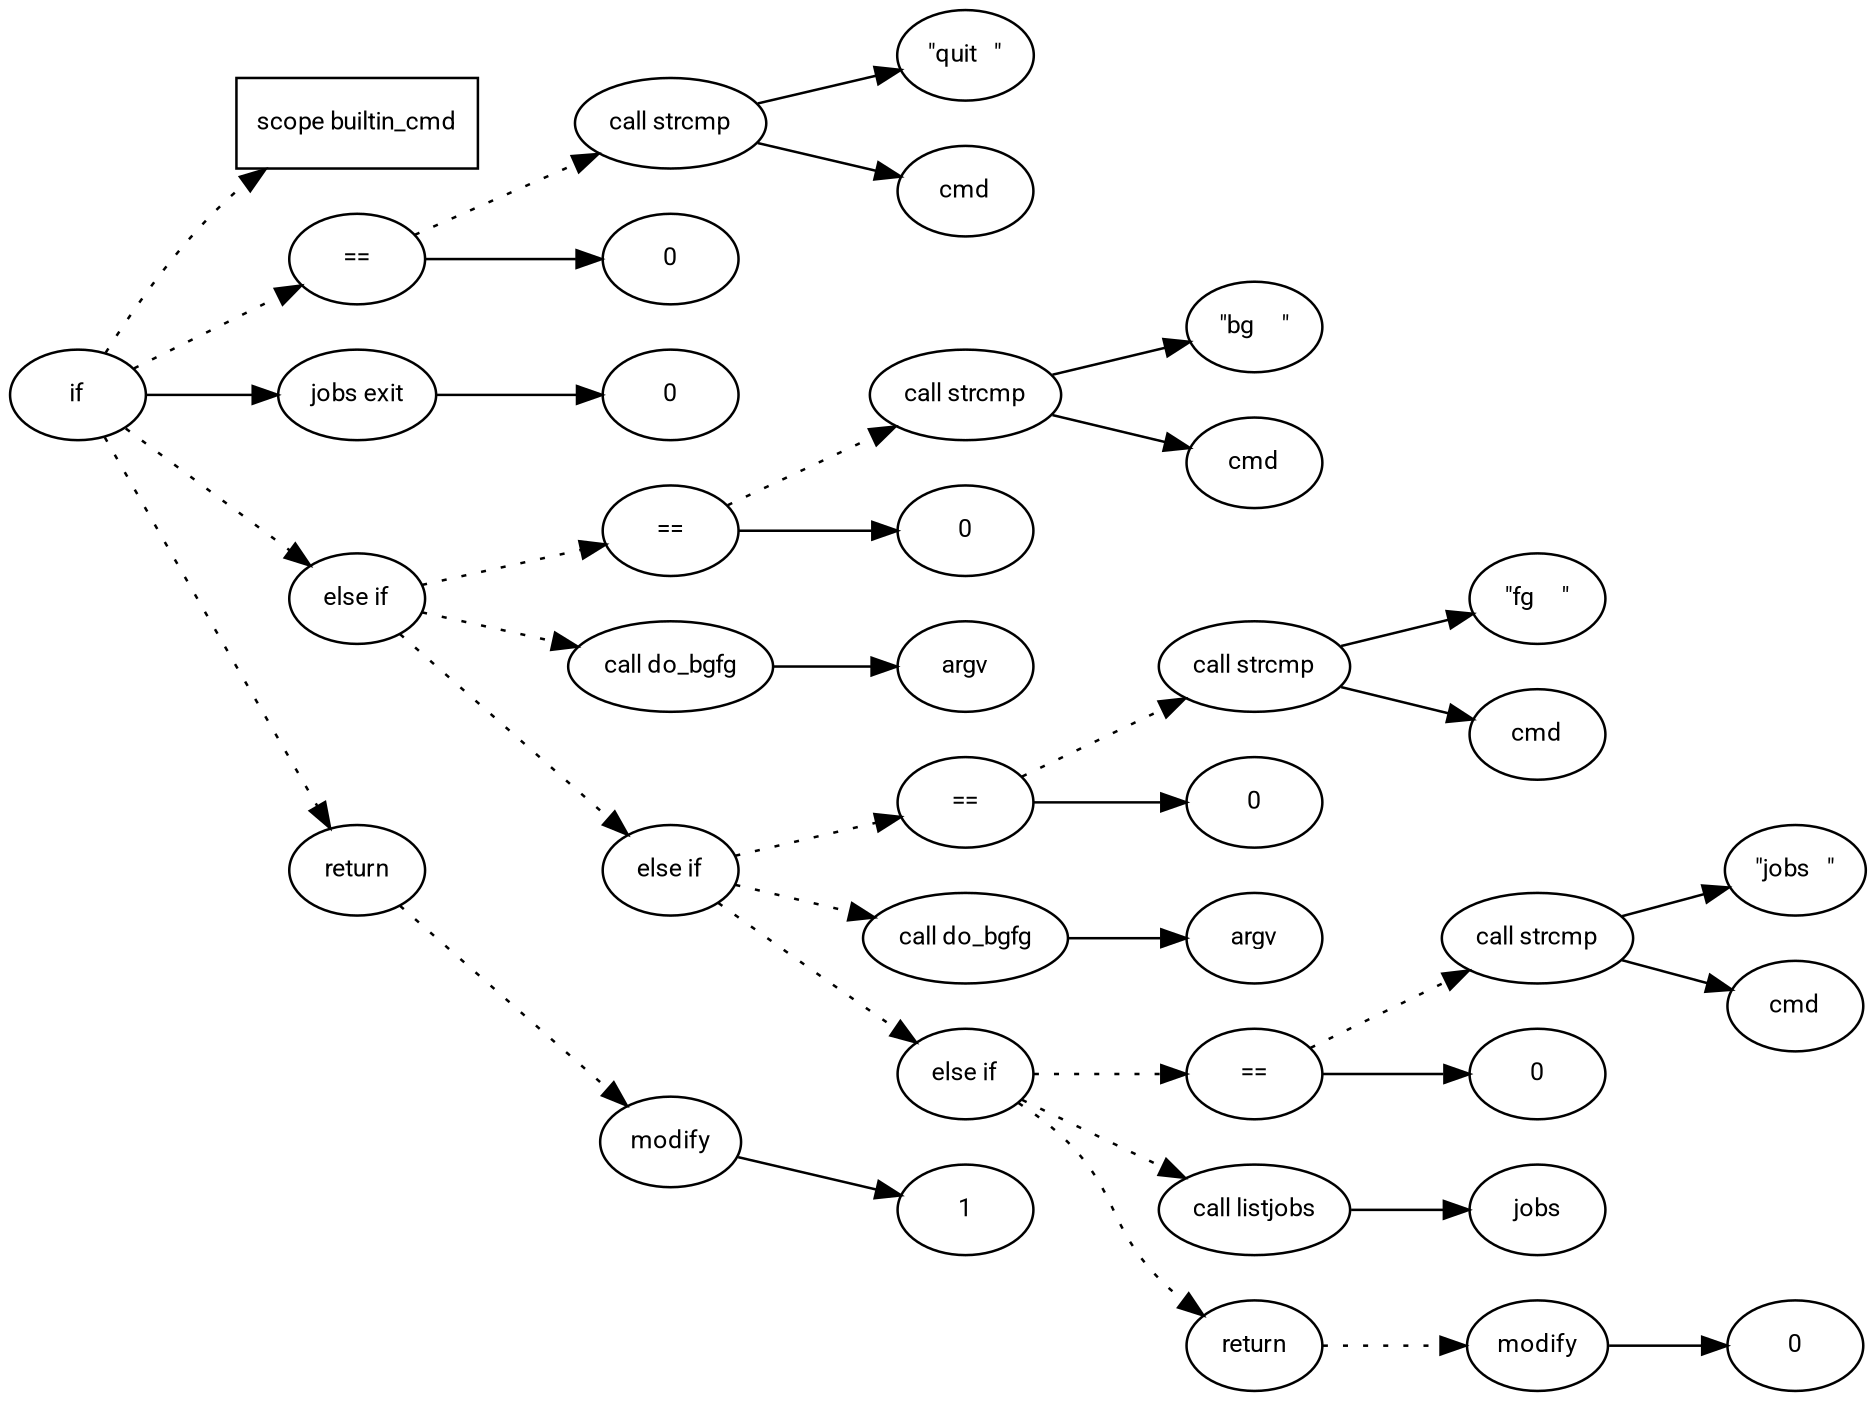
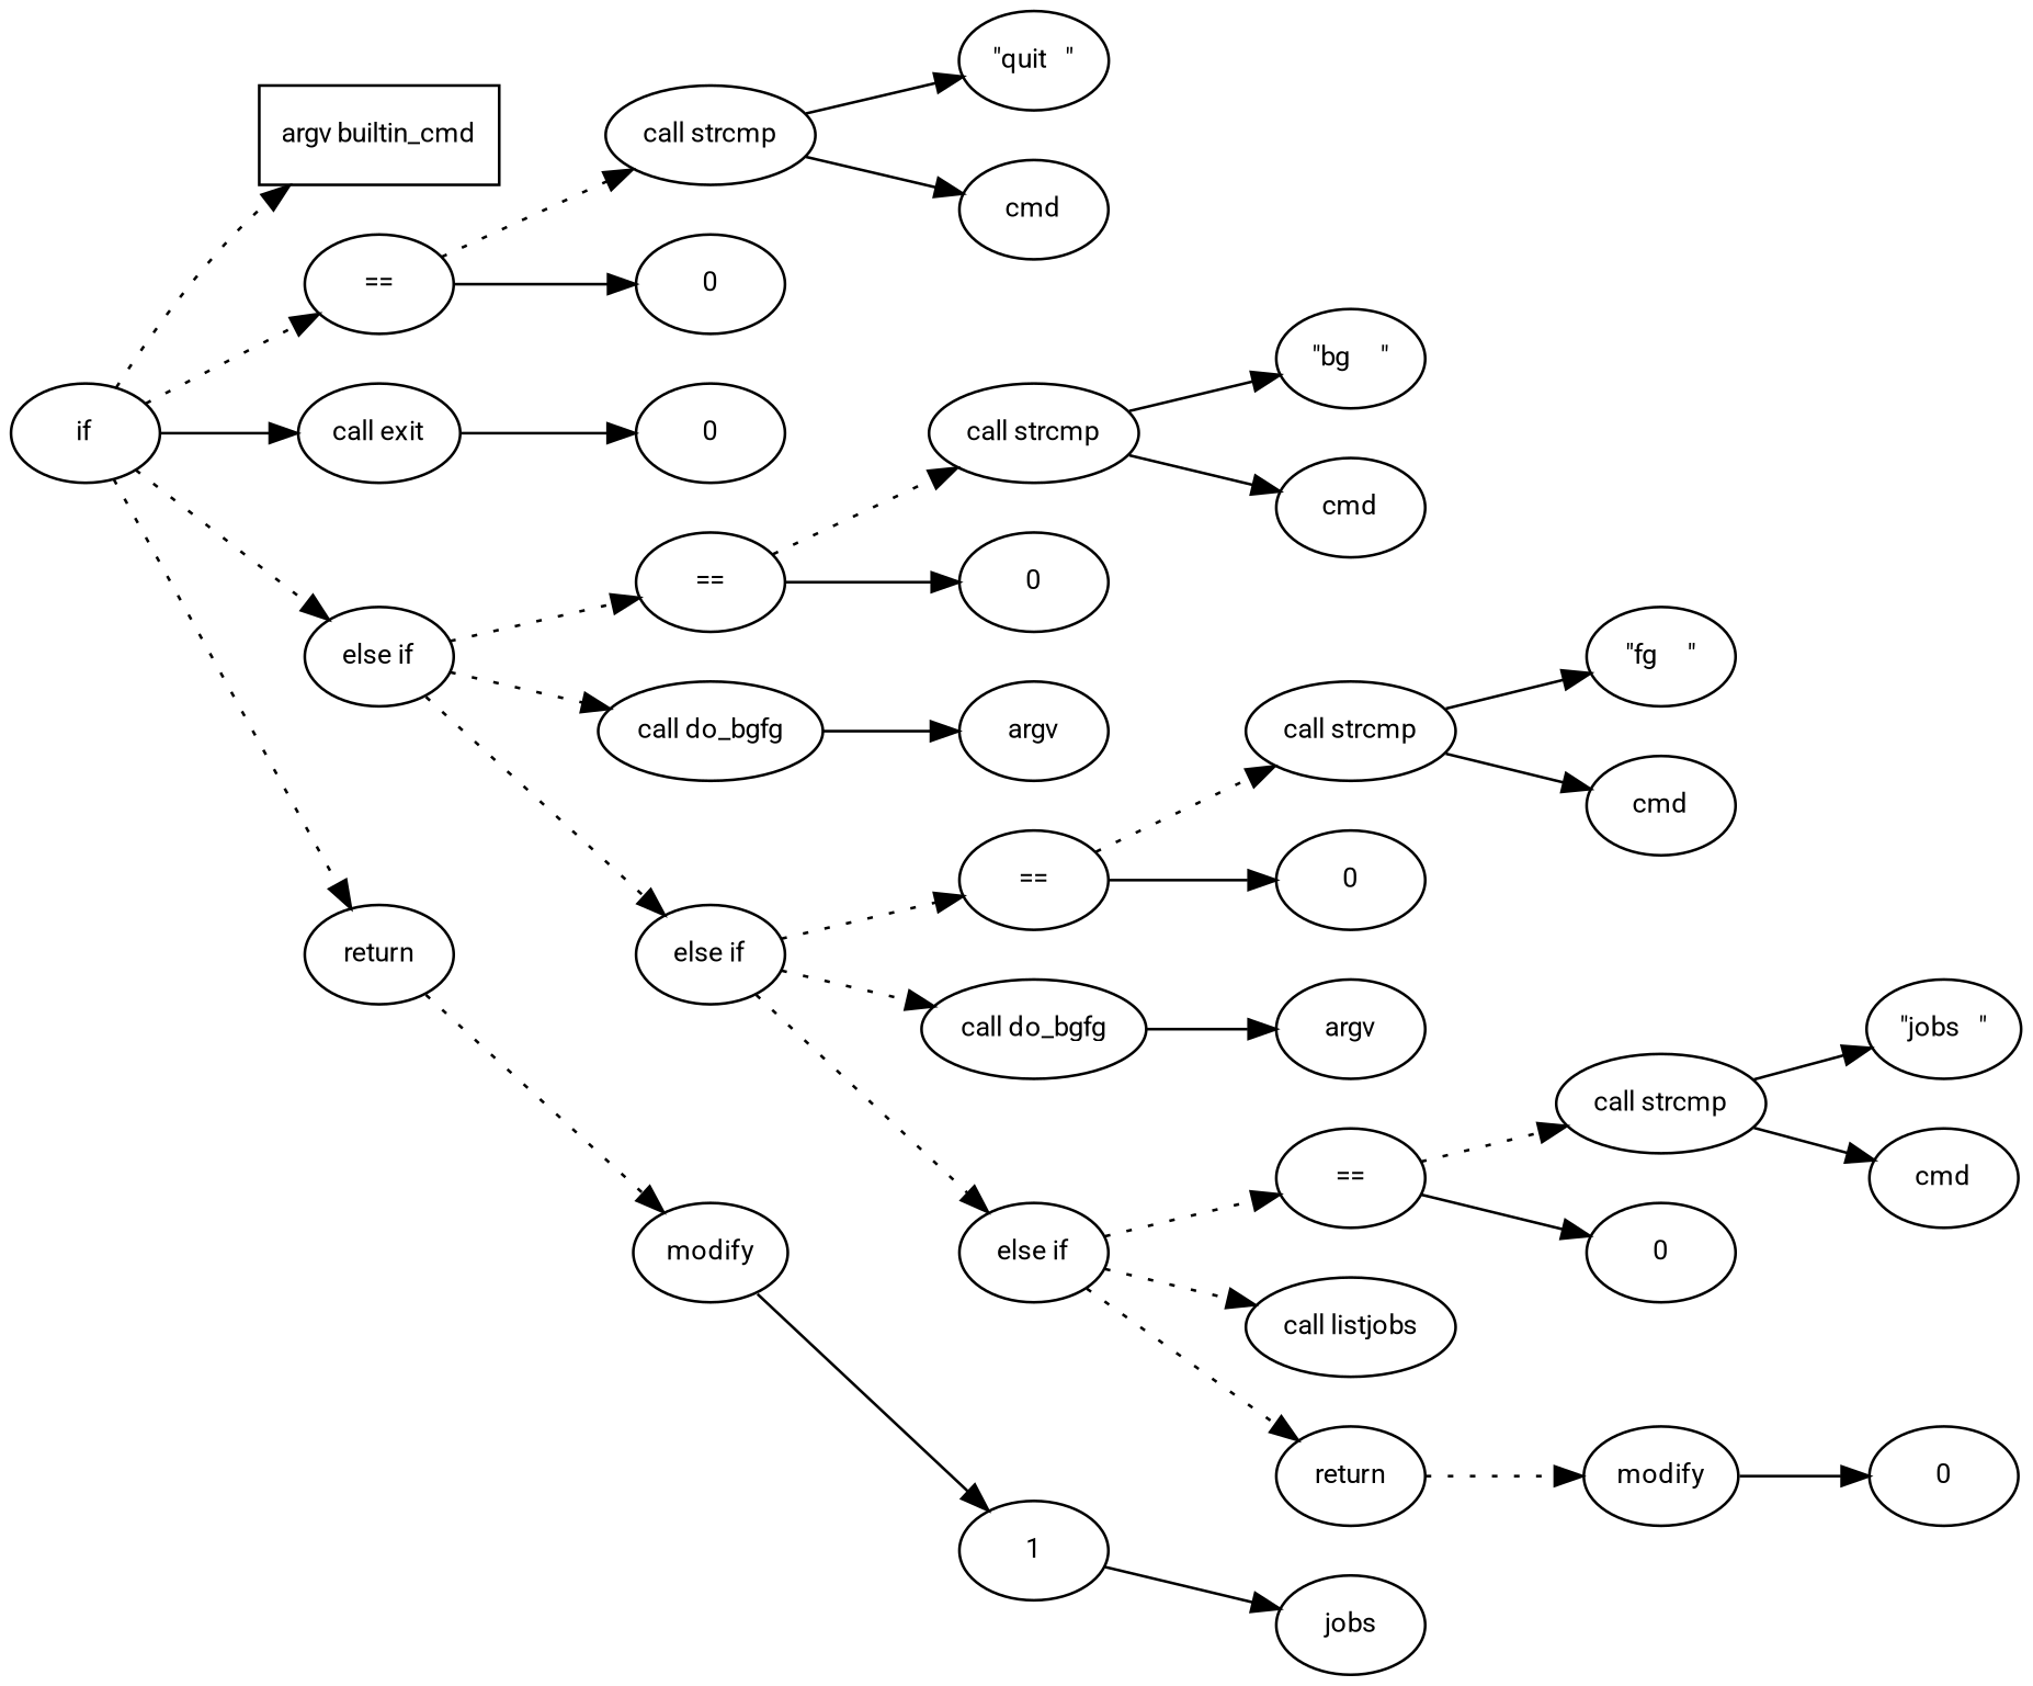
  digraph {
    fontname=Roboto
    fontsize=10
    rankdir=LR
    node [fontname=Roboto fontsize=10 shape=ellipse]
    edge [fontname=Roboto fontsize=10 style=dotted]
-   n1 [label="scope builtin_cmd" shape=box]
+   n1 [label="argv builtin_cmd" shape=box]
    n2 [label=if]
    n3 [label="=="]
-   n4 [label="jobs exit"]
+   n4 [label="call exit"]
    n5 [label="else if"]
    n6 [label=return]
    n7 [label="call strcmp"]
    n8 [label=0]
    n9 [label=0]
    n10 [label="=="]
    n11 [label="call do_bgfg"]
    n12 [label="else if"]
    n13 [label=modify]
    n14 [label="\"quit   \""]
    n15 [label=cmd]
    n16 [label="call strcmp"]
    n17 [label=0]
    n18 [label=argv]
    n19 [label="=="]
    n20 [label="call do_bgfg"]
    n21 [label="else if"]
    n22 [label="\"bg     \""]
    n23 [label=cmd]
    n24 [label="call strcmp"]
    n25 [label=0]
    n26 [label=argv]
    n27 [label="=="]
    n28 [label="call listjobs"]
    n29 [label=return]
    n30 [label="\"fg     \""]
    n31 [label=cmd]
    n32 [label="call strcmp"]
    n33 [label=0]
    n34 [label=jobs]
    n35 [label=modify]
    n36 [label="\"jobs   \""]
    n37 [label=cmd]
    n38 [label=0]
    n39 [label=1]
    n2 -> n1
    n2 -> n3
    n2 -> n4 [style=solid]
    n2 -> n5
    n2 -> n6
    n3 -> n7
    n3 -> n8 [style=""]
    n4 -> n9 [style=""]
    n5 -> n10
    n5 -> n11
    n5 -> n12
    n6 -> n13
    n7 -> n14 [style=""]
    n7 -> n15 [style=""]
    n10 -> n16
    n10 -> n17 [style=""]
    n11 -> n18 [style=""]
    n12 -> n19
    n12 -> n20
    n12 -> n21
    n13 -> n39 [style=""]
    n16 -> n22 [style=""]
    n16 -> n23 [style=""]
    n19 -> n24
    n19 -> n25 [style=""]
    n20 -> n26 [style=""]
    n21 -> n27
    n21 -> n28
    n21 -> n29
    n24 -> n30 [style=""]
    n24 -> n31 [style=""]
    n27 -> n32
    n27 -> n33 [style=""]
-   n28 -> n34 [style=""]
+   n39 -> n34 [style=""]
    n29 -> n35
    n32 -> n36 [style=""]
    n32 -> n37 [style=""]
    n35 -> n38 [style=""]
  }
